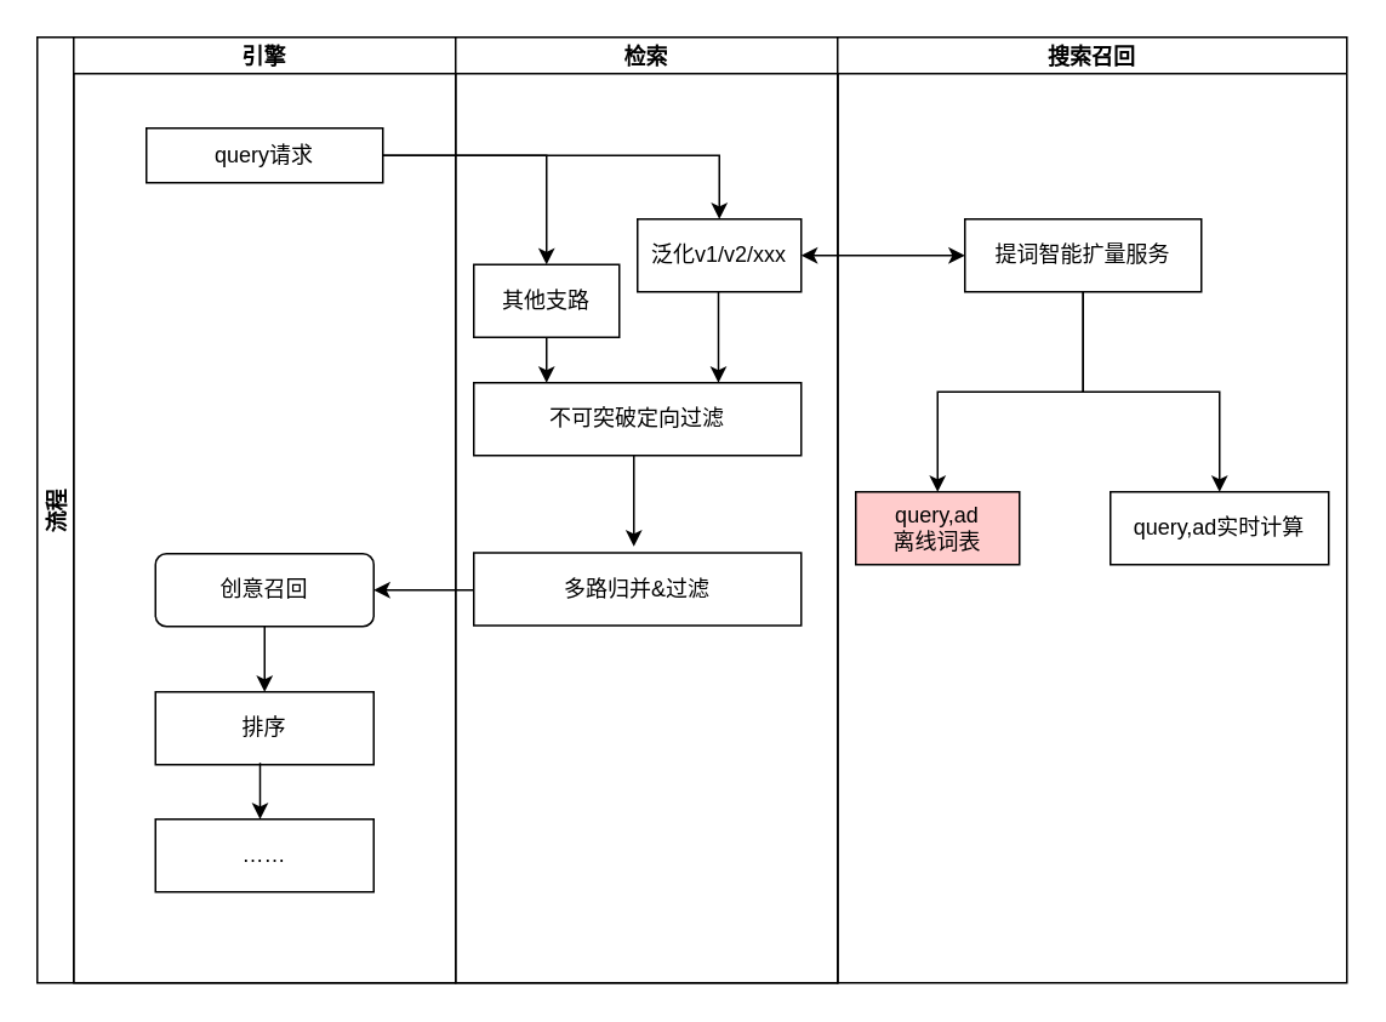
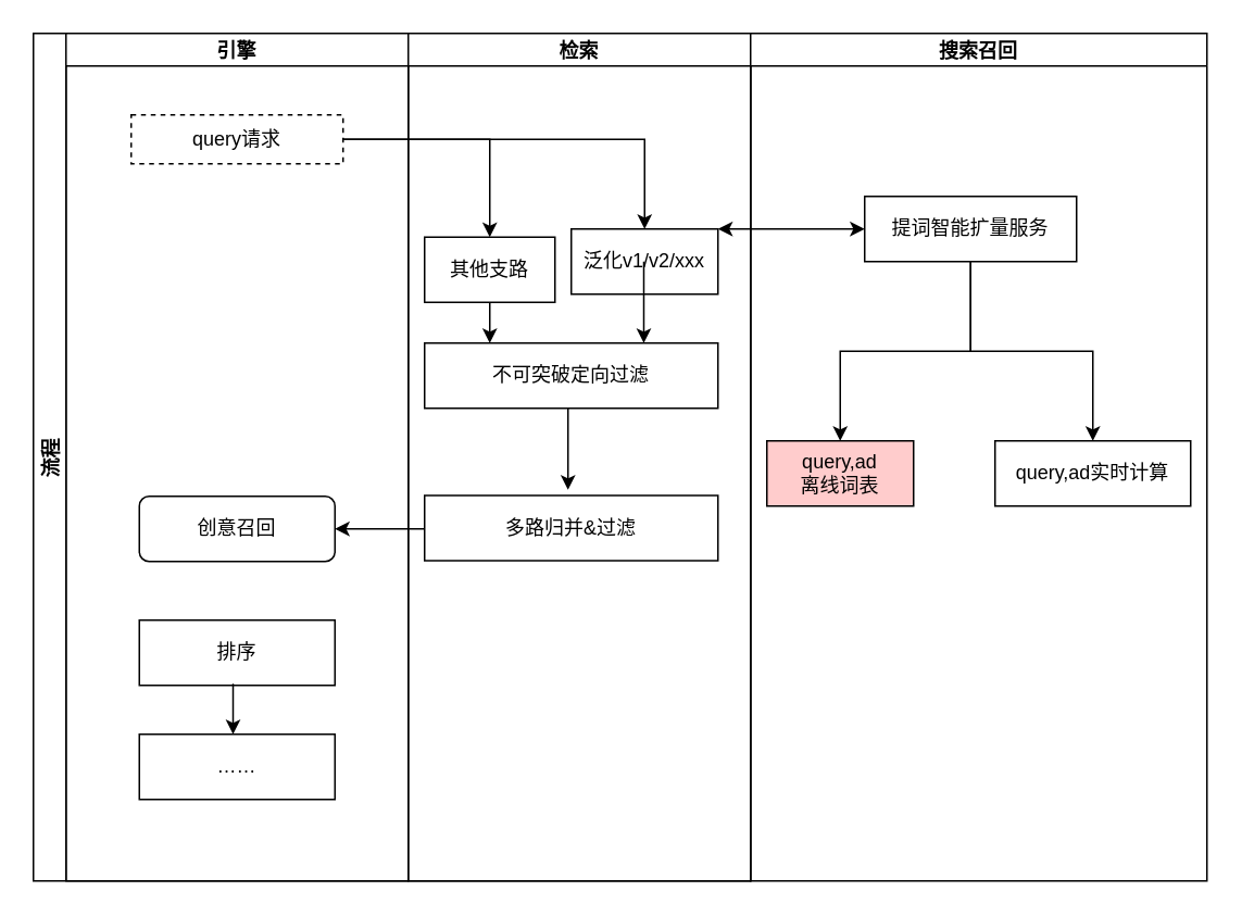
  <mxCell id="0" />
  <mxCell id="1" parent="0" />
  <mxCell id="2" value="流程" style="swimlane;childLayout=stackLayout;resizeParent=1;resizeParentMax=0;startSize=20;horizontal=0;horizontalStack=1;" vertex="1" parent="1"><mxGeometry x="20" y="20" width="440" height="520" as="geometry"><mxRectangle x="430" y="80" width="40" height="60" as="alternateBounds" /></mxGeometry></mxCell>
  <mxCell id="3" value="引擎" style="swimlane;startSize=20;" vertex="1" parent="2"><mxGeometry x="20" width="210" height="520" as="geometry" /></mxCell>
- <mxCell id="4" value="query请求" style="rounded=0;whiteSpace=wrap;html=1;" vertex="1" parent="3"><mxGeometry x="40" y="50" width="130" height="30" as="geometry" /></mxCell>
+ <mxCell id="4" value="query请求" style="rounded=0;whiteSpace=wrap;html=1;dashed=1;" vertex="1" parent="3"><mxGeometry x="40" y="50" width="130" height="30" as="geometry" /></mxCell>
  <mxCell id="5" value="创意召回" style="whiteSpace=wrap;html=1;rounded=1;" vertex="1" parent="3"><mxGeometry x="45" y="284" width="120" height="40" as="geometry" /></mxCell>
  <mxCell id="6" value="排序" style="whiteSpace=wrap;html=1;rounded=0;" vertex="1" parent="3"><mxGeometry x="45" y="360" width="120" height="40" as="geometry" /></mxCell>
  <mxCell id="7" value="……" style="whiteSpace=wrap;html=1;rounded=0;" vertex="1" parent="3"><mxGeometry x="45" y="430" width="120" height="40" as="geometry" /></mxCell>
- <mxCell id="8" value="" style="endArrow=classic;html=1;rounded=0;entryX=0.5;entryY=0;entryDx=0;entryDy=0;exitX=0.5;exitY=1;exitDx=0;exitDy=0;" edge="1" parent="3" source="5" target="6"><mxGeometry width="50" height="50" relative="1" as="geometry"><mxPoint x="100" y="324" as="sourcePoint" /><mxPoint x="150" y="274" as="targetPoint" /></mxGeometry></mxCell>
  <mxCell id="9" value="" style="endArrow=classic;html=1;rounded=0;entryX=0.5;entryY=0;entryDx=0;entryDy=0;" edge="1" parent="3"><mxGeometry width="50" height="50" relative="1" as="geometry"><mxPoint x="102.5" y="399" as="sourcePoint" /><mxPoint x="102.5" y="430" as="targetPoint" /></mxGeometry></mxCell>
  <mxCell id="10" value="检索" style="swimlane;startSize=20;" vertex="1" parent="2"><mxGeometry x="230" width="210" height="520" as="geometry" /></mxCell>
  <mxCell id="11" value="不可突破定向过滤" style="rounded=0;whiteSpace=wrap;html=1;" vertex="1" parent="10"><mxGeometry x="10" y="190" width="180" height="40" as="geometry" /></mxCell>
  <mxCell id="12" value="其他支路" style="rounded=0;whiteSpace=wrap;html=1;" vertex="1" parent="10"><mxGeometry x="10" y="125" width="80" height="40" as="geometry" /></mxCell>
- <mxCell id="13" value="泛化v1/v2/xxx" style="rounded=0;whiteSpace=wrap;html=1;" vertex="1" parent="10"><mxGeometry x="100" y="100" width="90" height="40" as="geometry" /></mxCell>
+ <mxCell id="13" value="泛化v1/v2/xxx" style="rounded=0;whiteSpace=wrap;html=1;" vertex="1" parent="10"><mxGeometry x="100" y="120" width="90" height="40" as="geometry" /></mxCell>
  <mxCell id="14" value="多路归并&amp;amp;过滤" style="rounded=0;whiteSpace=wrap;html=1;" vertex="1" parent="10"><mxGeometry x="10" y="283.5" width="180" height="40" as="geometry" /></mxCell>
  <mxCell id="15" value="" style="endArrow=classic;html=1;rounded=0;exitX=0.5;exitY=1;exitDx=0;exitDy=0;" edge="1" parent="10" source="12"><mxGeometry width="50" height="50" relative="1" as="geometry"><mxPoint x="240" y="250" as="sourcePoint" /><mxPoint x="50" y="190" as="targetPoint" /></mxGeometry></mxCell>
  <mxCell id="16" value="" style="endArrow=classic;html=1;rounded=0;exitX=0.5;exitY=1;exitDx=0;exitDy=0;" edge="1" parent="10"><mxGeometry width="50" height="50" relative="1" as="geometry"><mxPoint x="144.5" y="140" as="sourcePoint" /><mxPoint x="144.5" y="190" as="targetPoint" /></mxGeometry></mxCell>
  <mxCell id="17" value="" style="endArrow=classic;html=1;rounded=0;exitX=0.5;exitY=1;exitDx=0;exitDy=0;" edge="1" parent="10"><mxGeometry width="50" height="50" relative="1" as="geometry"><mxPoint x="98" y="230" as="sourcePoint" /><mxPoint x="98" y="280" as="targetPoint" /></mxGeometry></mxCell>
  <mxCell id="18" value="" style="endArrow=classic;startArrow=classic;html=1;rounded=0;entryX=0;entryY=0.5;entryDx=0;entryDy=0;" edge="1" parent="10" target="23"><mxGeometry width="50" height="50" relative="1" as="geometry"><mxPoint x="190" y="120" as="sourcePoint" /><mxPoint x="240" y="70" as="targetPoint" /></mxGeometry></mxCell>
  <mxCell id="19" value="" style="edgeStyle=orthogonalEdgeStyle;rounded=0;orthogonalLoop=1;jettySize=auto;html=1;" edge="1" parent="2"><mxGeometry relative="1" as="geometry"><mxPoint x="240" y="304" as="sourcePoint" /><mxPoint x="185" y="304" as="targetPoint" /><Array as="points"><mxPoint x="240" y="304" /></Array></mxGeometry></mxCell>
  <mxCell id="20" style="edgeStyle=orthogonalEdgeStyle;rounded=0;orthogonalLoop=1;jettySize=auto;html=1;entryX=0.5;entryY=0;entryDx=0;entryDy=0;" edge="1" parent="2" source="4" target="12"><mxGeometry relative="1" as="geometry" /></mxCell>
  <mxCell id="21" style="edgeStyle=orthogonalEdgeStyle;rounded=0;orthogonalLoop=1;jettySize=auto;html=1;entryX=0.5;entryY=0;entryDx=0;entryDy=0;" edge="1" parent="2" source="4" target="13"><mxGeometry relative="1" as="geometry" /></mxCell>
  <mxCell id="22" value="搜索召回" style="swimlane;startSize=20;" vertex="1" parent="1"><mxGeometry x="460" y="20" width="280" height="520" as="geometry" /></mxCell>
  <mxCell id="23" value="提词智能扩量服务" style="rounded=0;whiteSpace=wrap;html=1;" vertex="1" parent="22"><mxGeometry x="70" y="100" width="130" height="40" as="geometry" /></mxCell>
  <mxCell id="24" value="query,ad&lt;br&gt;离线词表" style="whiteSpace=wrap;html=1;rounded=0;fillColor=#FFCCCC;" vertex="1" parent="22"><mxGeometry x="10" y="250" width="90" height="40" as="geometry" /></mxCell>
  <mxCell id="25" value="" style="edgeStyle=orthogonalEdgeStyle;rounded=0;orthogonalLoop=1;jettySize=auto;html=1;" edge="1" parent="22" source="23" target="24"><mxGeometry relative="1" as="geometry" /></mxCell>
  <mxCell id="26" value="query,ad实时计算" style="whiteSpace=wrap;html=1;rounded=0;" vertex="1" parent="22"><mxGeometry x="150" y="250" width="120" height="40" as="geometry" /></mxCell>
  <mxCell id="27" value="" style="edgeStyle=orthogonalEdgeStyle;rounded=0;orthogonalLoop=1;jettySize=auto;html=1;" edge="1" parent="22" source="23" target="26"><mxGeometry relative="1" as="geometry" /></mxCell>
